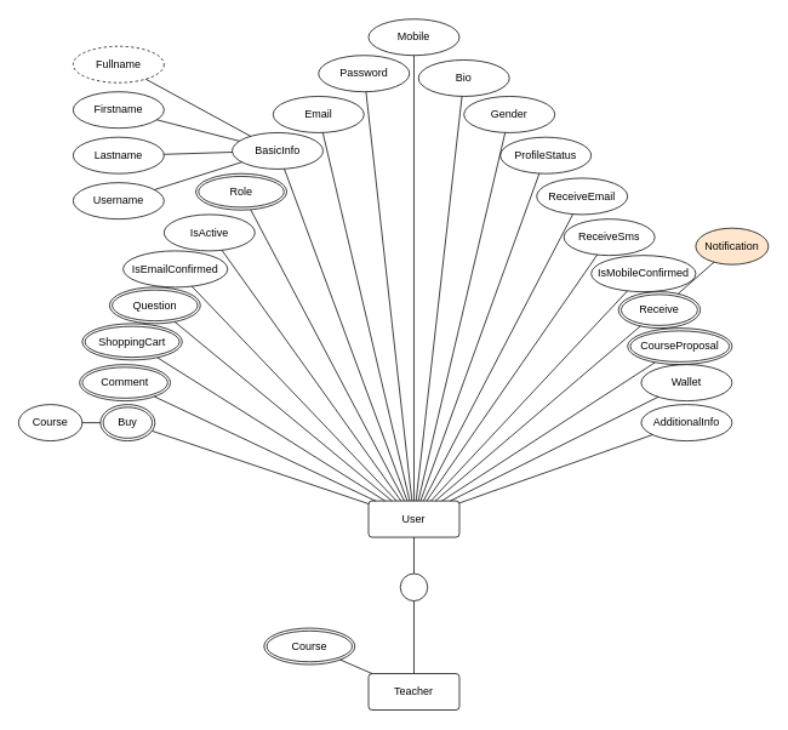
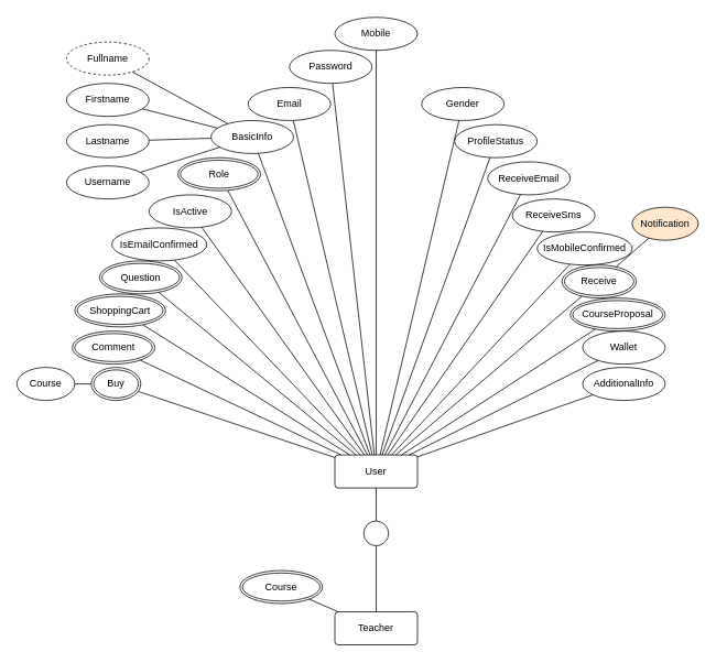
  <mxCell id="0" />
  <mxCell id="1" parent="0" />
  <mxCell id="2" value="User" style="rounded=1;arcSize=10;whiteSpace=wrap;html=1;align=center;" parent="1" vertex="1"><mxGeometry x="405" y="550" width="100" height="40" as="geometry" /></mxCell>
  <mxCell id="3" value="BasicInfo" style="ellipse;whiteSpace=wrap;html=1;align=center;" parent="1" vertex="1"><mxGeometry x="255" y="145" width="100" height="40" as="geometry" /></mxCell>
  <mxCell id="4" value="" style="endArrow=none;html=1;rounded=0;" parent="1" source="3" target="2" edge="1"><mxGeometry relative="1" as="geometry"><mxPoint x="325" y="335" as="sourcePoint" /><mxPoint x="485" y="335" as="targetPoint" /></mxGeometry></mxCell>
  <mxCell id="5" value="Firstname" style="ellipse;whiteSpace=wrap;html=1;align=center;" parent="1" vertex="1"><mxGeometry x="80" y="100" width="100" height="40" as="geometry" /></mxCell>
  <mxCell id="6" value="Lastname" style="ellipse;whiteSpace=wrap;html=1;align=center;" parent="1" vertex="1"><mxGeometry x="80" y="150" width="100" height="40" as="geometry" /></mxCell>
  <mxCell id="7" value="Username" style="ellipse;whiteSpace=wrap;html=1;align=center;" parent="1" vertex="1"><mxGeometry x="80" y="200" width="100" height="40" as="geometry" /></mxCell>
  <mxCell id="8" value="Fullname" style="ellipse;whiteSpace=wrap;html=1;align=center;dashed=1;" parent="1" vertex="1"><mxGeometry x="80" y="50" width="100" height="40" as="geometry" /></mxCell>
  <mxCell id="9" value="" style="endArrow=none;html=1;rounded=0;" parent="1" source="8" target="3" edge="1"><mxGeometry relative="1" as="geometry"><mxPoint x="345" y="270" as="sourcePoint" /><mxPoint x="505" y="270" as="targetPoint" /></mxGeometry></mxCell>
  <mxCell id="10" value="" style="endArrow=none;html=1;rounded=0;" parent="1" source="5" target="3" edge="1"><mxGeometry relative="1" as="geometry"><mxPoint x="258" y="127" as="sourcePoint" /><mxPoint x="515" y="280" as="targetPoint" /></mxGeometry></mxCell>
  <mxCell id="11" value="" style="endArrow=none;html=1;rounded=0;" parent="1" source="6" target="3" edge="1"><mxGeometry relative="1" as="geometry"><mxPoint x="264" y="175" as="sourcePoint" /><mxPoint x="525" y="290" as="targetPoint" /></mxGeometry></mxCell>
  <mxCell id="12" value="" style="endArrow=none;html=1;rounded=0;" parent="1" source="7" target="3" edge="1"><mxGeometry relative="1" as="geometry"><mxPoint x="270" y="222" as="sourcePoint" /><mxPoint x="535" y="300" as="targetPoint" /></mxGeometry></mxCell>
  <mxCell id="13" value="Email" style="ellipse;whiteSpace=wrap;html=1;align=center;" parent="1" vertex="1"><mxGeometry x="300" y="105" width="100" height="40" as="geometry" /></mxCell>
  <mxCell id="14" value="" style="endArrow=none;html=1;rounded=0;" parent="1" source="13" target="2" edge="1"><mxGeometry relative="1" as="geometry"><mxPoint x="295" y="315" as="sourcePoint" /><mxPoint x="455" y="315" as="targetPoint" /></mxGeometry></mxCell>
  <mxCell id="15" value="Password" style="ellipse;whiteSpace=wrap;html=1;align=center;" parent="1" vertex="1"><mxGeometry x="350" y="60" width="100" height="40" as="geometry" /></mxCell>
  <mxCell id="16" value="" style="endArrow=none;html=1;rounded=0;" parent="1" source="15" target="2" edge="1"><mxGeometry relative="1" as="geometry"><mxPoint x="480" y="335" as="sourcePoint" /><mxPoint x="640" y="335" as="targetPoint" /></mxGeometry></mxCell>
  <mxCell id="17" value="Mobile" style="ellipse;whiteSpace=wrap;html=1;align=center;" parent="1" vertex="1"><mxGeometry x="405" y="20" width="100" height="40" as="geometry" /></mxCell>
  <mxCell id="18" value="" style="endArrow=none;html=1;rounded=0;" parent="1" source="17" target="2" edge="1"><mxGeometry relative="1" as="geometry"><mxPoint x="500" y="175" as="sourcePoint" /><mxPoint x="660" y="175" as="targetPoint" /></mxGeometry></mxCell>
- <mxCell id="19" value="Bio" style="ellipse;whiteSpace=wrap;html=1;align=center;" parent="1" vertex="1"><mxGeometry x="460" y="65" width="100" height="40" as="geometry" /></mxCell>
  <mxCell id="20" value="Gender" style="ellipse;whiteSpace=wrap;html=1;align=center;" parent="1" vertex="1"><mxGeometry x="510" y="105" width="100" height="40" as="geometry" /></mxCell>
  <mxCell id="21" value="ProfileStatus" style="ellipse;whiteSpace=wrap;html=1;align=center;" parent="1" vertex="1"><mxGeometry x="550" y="150" width="100" height="40" as="geometry" /></mxCell>
  <mxCell id="22" value="ReceiveEmail" style="ellipse;whiteSpace=wrap;html=1;align=center;" parent="1" vertex="1"><mxGeometry x="590" y="195" width="100" height="40" as="geometry" /></mxCell>
  <mxCell id="23" value="ReceiveSms" style="ellipse;whiteSpace=wrap;html=1;align=center;" parent="1" vertex="1"><mxGeometry x="620" y="240" width="100" height="40" as="geometry" /></mxCell>
- <mxCell id="24" value="" style="endArrow=none;html=1;rounded=0;" parent="1" source="19" target="2" edge="1"><mxGeometry relative="1" as="geometry"><mxPoint x="500" y="260" as="sourcePoint" /><mxPoint x="660" y="260" as="targetPoint" /></mxGeometry></mxCell>
  <mxCell id="25" value="" style="endArrow=none;html=1;rounded=0;" parent="1" source="20" target="2" edge="1"><mxGeometry relative="1" as="geometry"><mxPoint x="540" y="320" as="sourcePoint" /><mxPoint x="700" y="320" as="targetPoint" /></mxGeometry></mxCell>
  <mxCell id="26" value="" style="endArrow=none;html=1;rounded=0;" parent="1" source="21" target="2" edge="1"><mxGeometry relative="1" as="geometry"><mxPoint x="580" y="320" as="sourcePoint" /><mxPoint x="740" y="320" as="targetPoint" /></mxGeometry></mxCell>
  <mxCell id="27" value="" style="endArrow=none;html=1;rounded=0;" parent="1" source="22" target="2" edge="1"><mxGeometry relative="1" as="geometry"><mxPoint x="700" y="340" as="sourcePoint" /><mxPoint x="860" y="340" as="targetPoint" /></mxGeometry></mxCell>
  <mxCell id="28" value="" style="endArrow=none;html=1;rounded=0;" parent="1" source="23" target="2" edge="1"><mxGeometry relative="1" as="geometry"><mxPoint x="684.999" y="350.001" as="sourcePoint" /><mxPoint x="872.66" y="416.7" as="targetPoint" /></mxGeometry></mxCell>
  <mxCell id="29" value="Role" style="ellipse;shape=doubleEllipse;margin=3;whiteSpace=wrap;html=1;align=center;" parent="1" vertex="1"><mxGeometry x="215" y="190" width="100" height="40" as="geometry" /></mxCell>
  <mxCell id="30" value="" style="endArrow=none;html=1;rounded=0;" parent="1" source="29" target="2" edge="1"><mxGeometry relative="1" as="geometry"><mxPoint x="280" y="340" as="sourcePoint" /><mxPoint x="440" y="340" as="targetPoint" /></mxGeometry></mxCell>
  <mxCell id="31" value="IsActive" style="ellipse;whiteSpace=wrap;html=1;align=center;" parent="1" vertex="1"><mxGeometry x="180" y="235" width="100" height="40" as="geometry" /></mxCell>
  <mxCell id="32" value="" style="endArrow=none;html=1;rounded=0;" parent="1" source="31" target="2" edge="1"><mxGeometry relative="1" as="geometry"><mxPoint x="280" y="400" as="sourcePoint" /><mxPoint x="440" y="400" as="targetPoint" /></mxGeometry></mxCell>
  <mxCell id="33" value="IsEmailConfirmed" style="ellipse;whiteSpace=wrap;html=1;align=center;" parent="1" vertex="1"><mxGeometry x="135" y="275" width="115" height="40" as="geometry" /></mxCell>
  <mxCell id="34" value="" style="endArrow=none;html=1;rounded=0;" parent="1" source="33" target="2" edge="1"><mxGeometry relative="1" as="geometry"><mxPoint x="300" y="440" as="sourcePoint" /><mxPoint x="460" y="440" as="targetPoint" /></mxGeometry></mxCell>
  <mxCell id="35" value="IsMobileConfirmed" style="ellipse;whiteSpace=wrap;html=1;align=center;" parent="1" vertex="1"><mxGeometry x="650" y="280" width="115" height="40" as="geometry" /></mxCell>
  <mxCell id="36" value="" style="endArrow=none;html=1;rounded=0;" parent="1" source="35" target="2" edge="1"><mxGeometry relative="1" as="geometry"><mxPoint x="590" y="380" as="sourcePoint" /><mxPoint x="750" y="380" as="targetPoint" /></mxGeometry></mxCell>
  <mxCell id="37" value="Receive" style="ellipse;shape=doubleEllipse;margin=3;whiteSpace=wrap;html=1;align=center;" parent="1" vertex="1"><mxGeometry x="680" y="320" width="90" height="40" as="geometry" /></mxCell>
  <mxCell id="38" value="" style="endArrow=none;html=1;rounded=0;" parent="1" source="2" target="37" edge="1"><mxGeometry relative="1" as="geometry"><mxPoint x="540" y="450" as="sourcePoint" /><mxPoint x="700" y="450" as="targetPoint" /></mxGeometry></mxCell>
  <mxCell id="39" value="Notification" style="ellipse;whiteSpace=wrap;html=1;align=center;fillColor=#ffe6cc;" parent="1" vertex="1"><mxGeometry x="765" y="250" width="80" height="40" as="geometry" /></mxCell>
  <mxCell id="40" value="" style="endArrow=none;html=1;rounded=0;" parent="1" source="37" target="39" edge="1"><mxGeometry relative="1" as="geometry"><mxPoint x="770" y="450" as="sourcePoint" /><mxPoint x="930" y="450" as="targetPoint" /></mxGeometry></mxCell>
  <mxCell id="41" value="Question" style="ellipse;shape=doubleEllipse;margin=3;whiteSpace=wrap;html=1;align=center;" parent="1" vertex="1"><mxGeometry x="120" y="315" width="100" height="40" as="geometry" /></mxCell>
  <mxCell id="42" value="" style="endArrow=none;html=1;rounded=0;" parent="1" source="41" target="2" edge="1"><mxGeometry relative="1" as="geometry"><mxPoint x="380" y="470" as="sourcePoint" /><mxPoint x="540" y="470" as="targetPoint" /></mxGeometry></mxCell>
  <mxCell id="43" value="" style="endArrow=none;html=1;rounded=0;" parent="1" source="2" target="44" edge="1"><mxGeometry relative="1" as="geometry"><mxPoint x="540" y="490" as="sourcePoint" /><mxPoint x="694" y="418" as="targetPoint" /></mxGeometry></mxCell>
  <mxCell id="44" value="CourseProposal" style="ellipse;shape=doubleEllipse;margin=3;whiteSpace=wrap;html=1;align=center;" parent="1" vertex="1"><mxGeometry x="690" y="360" width="115" height="40" as="geometry" /></mxCell>
  <mxCell id="45" value="Wallet" style="ellipse;whiteSpace=wrap;html=1;align=center;" parent="1" vertex="1"><mxGeometry x="705" y="400" width="100" height="40" as="geometry" /></mxCell>
  <mxCell id="46" value="" style="endArrow=none;html=1;rounded=0;" parent="1" source="2" target="45" edge="1"><mxGeometry relative="1" as="geometry"><mxPoint x="550" y="480" as="sourcePoint" /><mxPoint x="710" y="480" as="targetPoint" /></mxGeometry></mxCell>
  <mxCell id="47" value="" style="endArrow=none;html=1;rounded=0;" parent="1" source="48" target="2" edge="1"><mxGeometry relative="1" as="geometry"><mxPoint x="187.36" y="473.413" as="sourcePoint" /><mxPoint x="390" y="530" as="targetPoint" /></mxGeometry></mxCell>
  <mxCell id="48" value="ShoppingCart" style="ellipse;shape=doubleEllipse;margin=3;whiteSpace=wrap;html=1;align=center;" parent="1" vertex="1"><mxGeometry x="90" y="355" width="110" height="40" as="geometry" /></mxCell>
  <mxCell id="49" value="Comment" style="ellipse;shape=doubleEllipse;margin=3;whiteSpace=wrap;html=1;align=center;" parent="1" vertex="1"><mxGeometry x="87" y="400" width="100" height="40" as="geometry" /></mxCell>
  <mxCell id="50" value="" style="endArrow=none;html=1;rounded=0;" parent="1" source="2" target="49" edge="1"><mxGeometry relative="1" as="geometry"><mxPoint x="600" y="610" as="sourcePoint" /><mxPoint x="760" y="610" as="targetPoint" /></mxGeometry></mxCell>
  <mxCell id="51" value="AdditionalInfo" style="ellipse;whiteSpace=wrap;html=1;align=center;" vertex="1" parent="1"><mxGeometry x="705" y="444" width="100" height="40" as="geometry" /></mxCell>
  <mxCell id="52" value="" style="endArrow=none;html=1;rounded=0;" edge="1" parent="1" source="2" target="51"><mxGeometry relative="1" as="geometry"><mxPoint x="505" y="560" as="sourcePoint" /><mxPoint x="734" y="446" as="targetPoint" /></mxGeometry></mxCell>
  <mxCell id="53" value="Teacher" style="rounded=1;arcSize=10;whiteSpace=wrap;html=1;align=center;" vertex="1" parent="1"><mxGeometry x="405" y="740" width="100" height="40" as="geometry" /></mxCell>
  <mxCell id="54" value="" style="endArrow=none;html=1;rounded=0;" edge="1" parent="1" source="56" target="2"><mxGeometry relative="1" as="geometry"><mxPoint x="320" y="720" as="sourcePoint" /><mxPoint x="480" y="720" as="targetPoint" /></mxGeometry></mxCell>
  <mxCell id="55" value="" style="endArrow=none;html=1;rounded=0;" edge="1" parent="1" source="53" target="56"><mxGeometry relative="1" as="geometry"><mxPoint x="455" y="810" as="sourcePoint" /><mxPoint x="455" y="590" as="targetPoint" /></mxGeometry></mxCell>
  <mxCell id="56" value="" style="ellipse;whiteSpace=wrap;html=1;aspect=fixed;" vertex="1" parent="1"><mxGeometry x="440" y="630" width="30" height="30" as="geometry" /></mxCell>
  <mxCell id="57" value="Buy" style="ellipse;shape=doubleEllipse;margin=3;whiteSpace=wrap;html=1;align=center;" vertex="1" parent="1"><mxGeometry x="110" y="444" width="60" height="40" as="geometry" /></mxCell>
  <mxCell id="58" value="" style="endArrow=none;html=1;rounded=0;" edge="1" parent="1" source="57" target="2"><mxGeometry relative="1" as="geometry"><mxPoint x="200" y="570" as="sourcePoint" /><mxPoint x="360" y="570" as="targetPoint" /></mxGeometry></mxCell>
  <mxCell id="59" value="Course" style="ellipse;whiteSpace=wrap;html=1;align=center;" vertex="1" parent="1"><mxGeometry x="20" y="444" width="70" height="40" as="geometry" /></mxCell>
  <mxCell id="60" value="" style="endArrow=none;html=1;rounded=0;" edge="1" parent="1" source="59" target="57"><mxGeometry relative="1" as="geometry"><mxPoint x="30" y="520" as="sourcePoint" /><mxPoint x="190" y="520" as="targetPoint" /></mxGeometry></mxCell>
  <mxCell id="61" value="Course" style="ellipse;shape=doubleEllipse;margin=3;whiteSpace=wrap;html=1;align=center;" vertex="1" parent="1"><mxGeometry x="290" y="690" width="100" height="40" as="geometry" /></mxCell>
  <mxCell id="62" value="" style="endArrow=none;html=1;rounded=0;" edge="1" parent="1" source="61" target="53"><mxGeometry relative="1" as="geometry"><mxPoint x="350" y="740" as="sourcePoint" /><mxPoint x="510" y="740" as="targetPoint" /></mxGeometry></mxCell>
